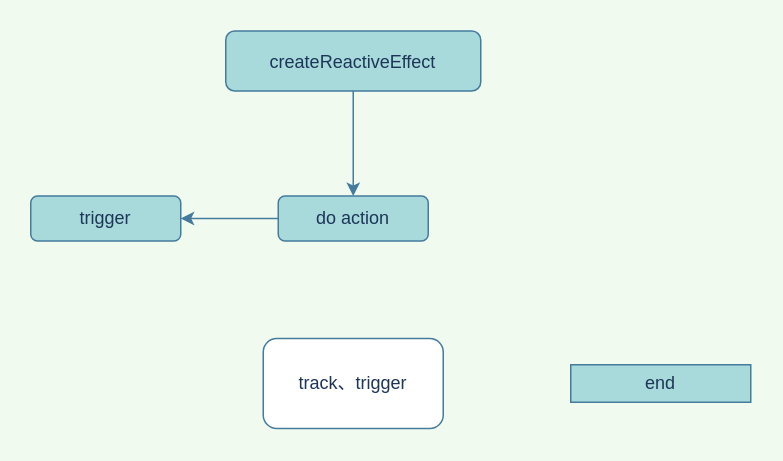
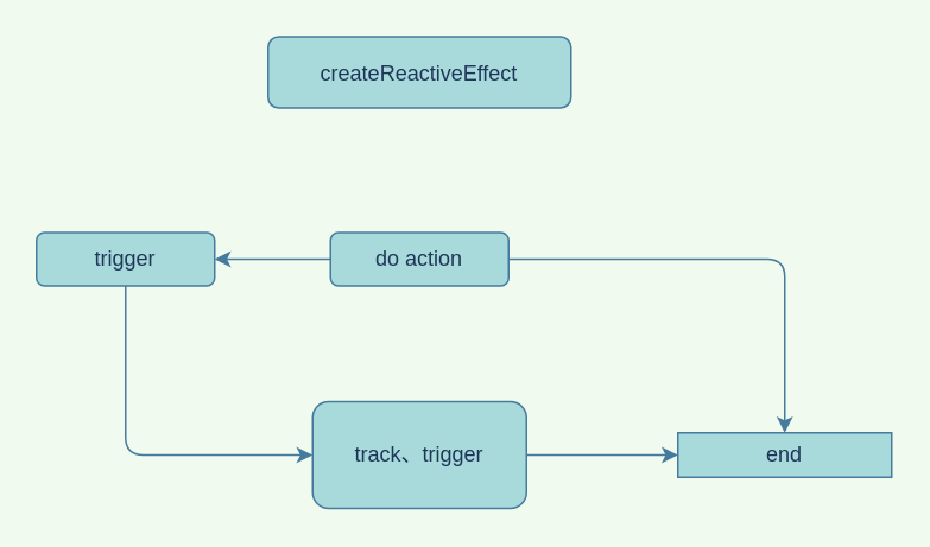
  <mxCell id="0" />
  <mxCell id="1" parent="0" />
- <mxCell id="2" value="" style="edgeStyle=orthogonalEdgeStyle;sketch=0;orthogonalLoop=1;jettySize=auto;html=1;strokeColor=#457B9D;fillColor=#A8DADC;fontColor=#1D3557;entryX=0.5;entryY=0;entryDx=0;entryDy=0;" parent="1" source="3" target="8" edge="1"><mxGeometry relative="1" as="geometry"><mxPoint x="235.1" y="130.043" as="targetPoint" /></mxGeometry></mxCell>
  <mxCell id="3" value="&lt;div style=&quot;line-height: 18px&quot;&gt;createReactiveEffect&lt;/div&gt;" style="whiteSpace=wrap;html=1;sketch=0;strokeColor=#457B9D;fillColor=#A8DADC;fontColor=#1D3557;rounded=1;" parent="1" vertex="1"><mxGeometry x="150" y="20" width="170" height="40" as="geometry" /></mxCell>
+ <mxCell id="4" style="edgeStyle=orthogonalEdgeStyle;sketch=0;orthogonalLoop=1;jettySize=auto;html=1;entryX=0;entryY=0.5;entryDx=0;entryDy=0;strokeColor=#457B9D;fillColor=#A8DADC;fontColor=#1D3557;exitX=0.5;exitY=1;exitDx=0;exitDy=0;" parent="1" source="5" target="10" edge="1"><mxGeometry relative="1" as="geometry" /></mxCell>
  <mxCell id="5" value="trigger" style="whiteSpace=wrap;html=1;sketch=0;strokeColor=#457B9D;fillColor=#A8DADC;fontColor=#1D3557;rounded=1;" parent="1" vertex="1"><mxGeometry x="20" y="130" width="100" height="30" as="geometry" /></mxCell>
  <mxCell id="6" value="" style="edgeStyle=orthogonalEdgeStyle;sketch=0;orthogonalLoop=1;jettySize=auto;html=1;strokeColor=#457B9D;fillColor=#A8DADC;fontColor=#1D3557;" parent="1" source="8" target="5" edge="1"><mxGeometry relative="1" as="geometry" /></mxCell>
+ <mxCell id="7" style="edgeStyle=orthogonalEdgeStyle;sketch=0;orthogonalLoop=1;jettySize=auto;html=1;entryX=0.5;entryY=0;entryDx=0;entryDy=0;strokeColor=#457B9D;fillColor=#A8DADC;fontColor=#1D3557;" parent="1" source="8" target="11" edge="1"><mxGeometry relative="1" as="geometry" /></mxCell>
  <mxCell id="8" value="do action" style="whiteSpace=wrap;html=1;sketch=0;strokeColor=#457B9D;fillColor=#A8DADC;fontColor=#1D3557;rounded=1;" parent="1" vertex="1"><mxGeometry x="185" y="130" width="100" height="30" as="geometry" /></mxCell>
- <mxCell id="10" value="track、trigger" style="whiteSpace=wrap;html=1;fontColor=#1D3557;strokeColor=#457B9D;fillColor=#ffffff;sketch=0;rounded=1;" parent="1" vertex="1"><mxGeometry x="175" y="225" width="120" height="60" as="geometry" /></mxCell>
+ <mxCell id="9" value="" style="edgeStyle=orthogonalEdgeStyle;sketch=0;orthogonalLoop=1;jettySize=auto;html=1;strokeColor=#457B9D;fillColor=#A8DADC;fontColor=#1D3557;" parent="1" source="10" target="11" edge="1"><mxGeometry relative="1" as="geometry" /></mxCell>
+ <mxCell id="10" value="track、trigger" style="whiteSpace=wrap;html=1;fontColor=#1D3557;strokeColor=#457B9D;fillColor=#A8DADC;sketch=0;rounded=1;" parent="1" vertex="1"><mxGeometry x="175" y="225" width="120" height="60" as="geometry" /></mxCell>
  <mxCell id="11" value="end" style="whiteSpace=wrap;html=1;fontColor=#1D3557;strokeColor=#457B9D;fillColor=#A8DADC;sketch=0;rounded=0;" parent="1" vertex="1"><mxGeometry x="380" y="242.5" width="120" height="25" as="geometry" /></mxCell>
